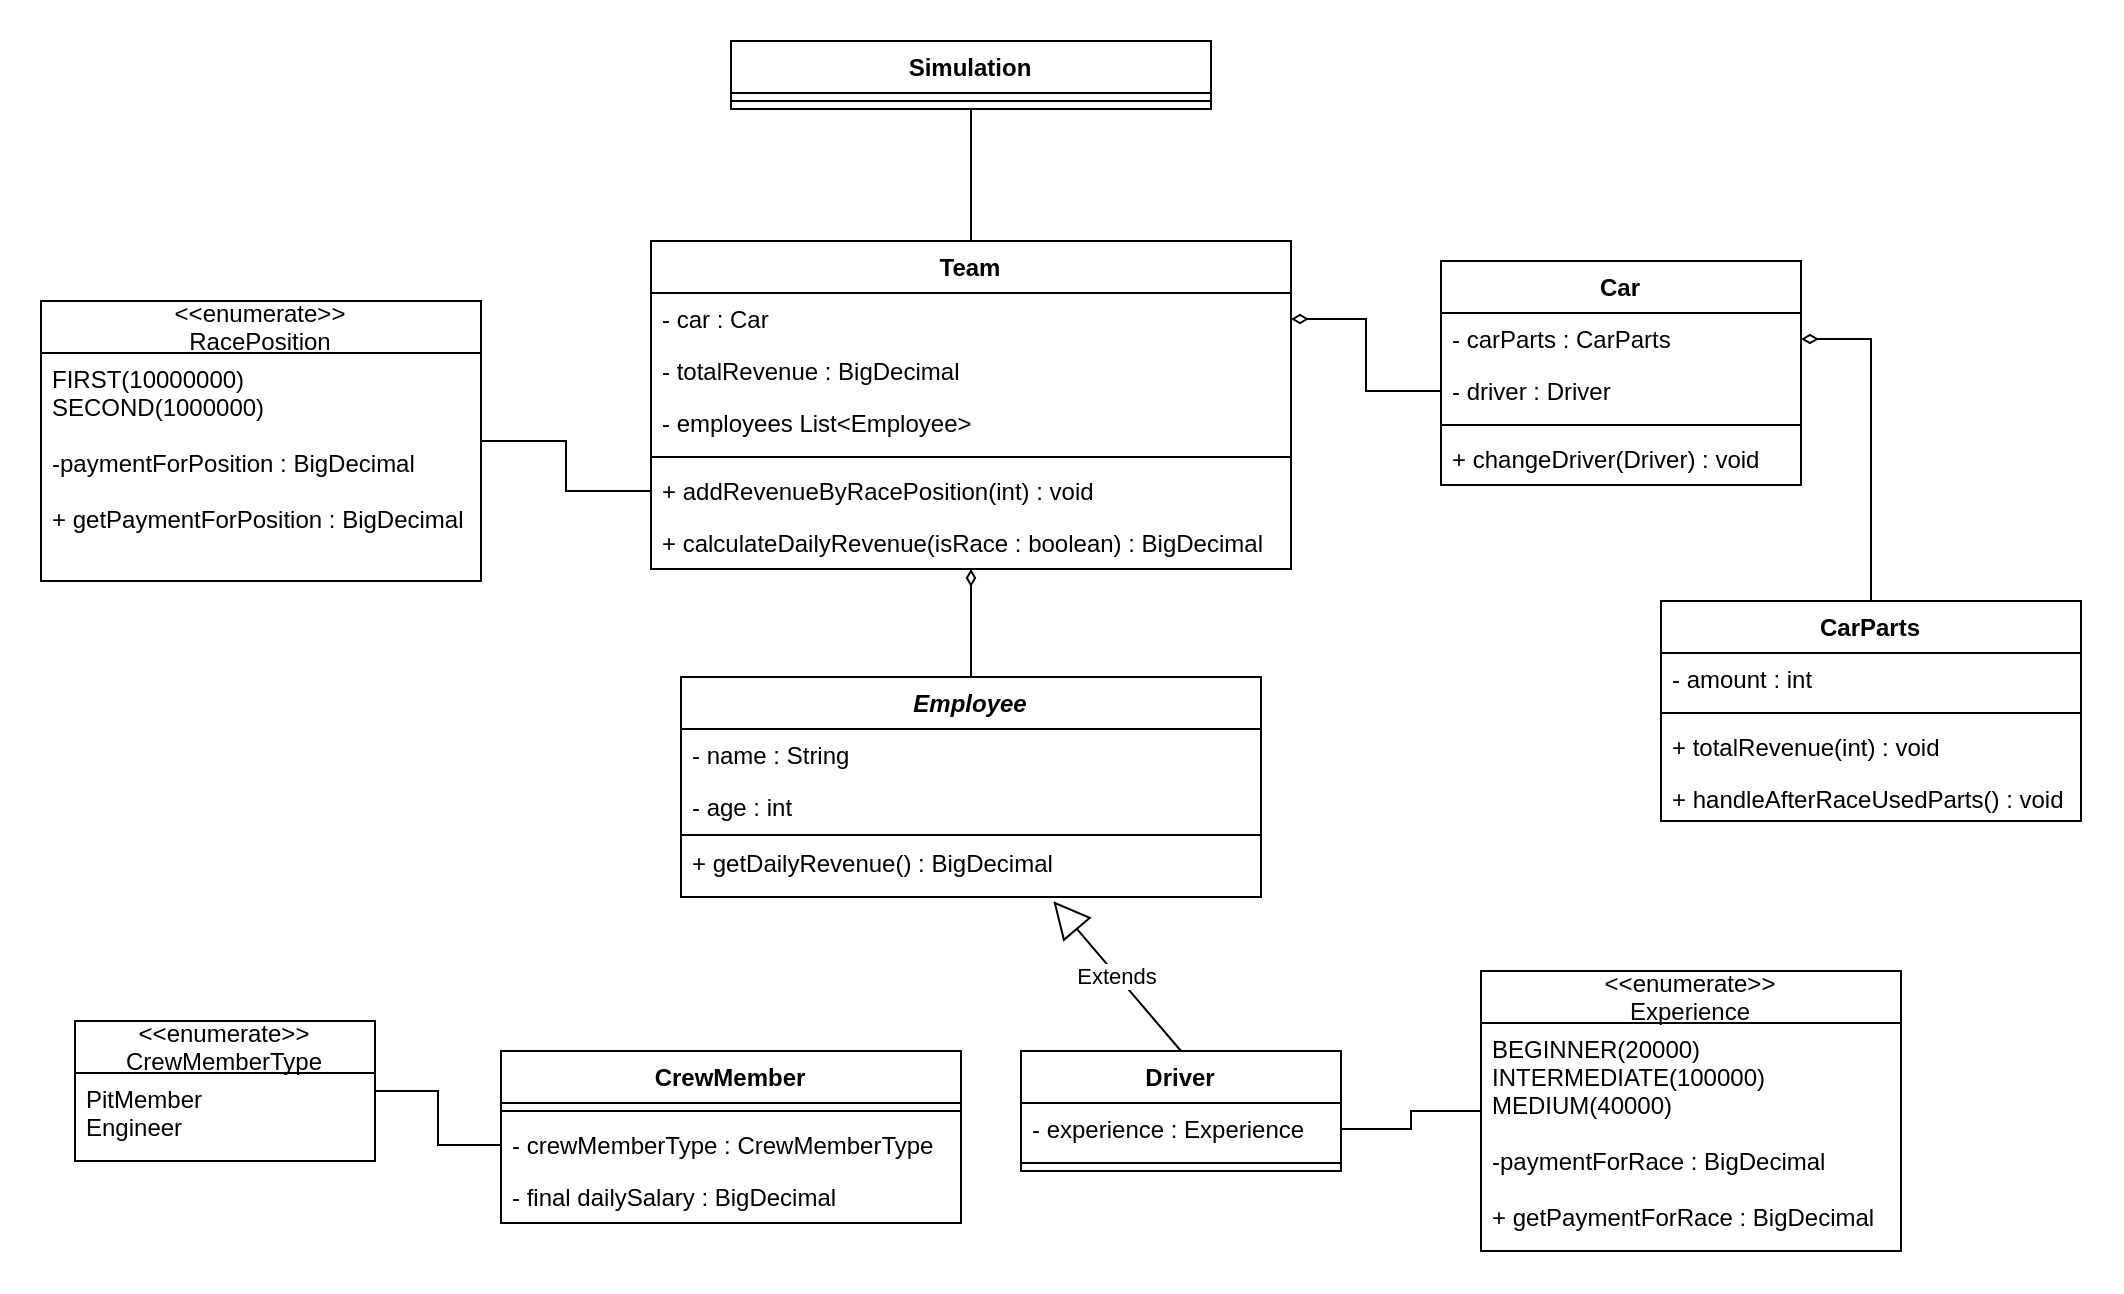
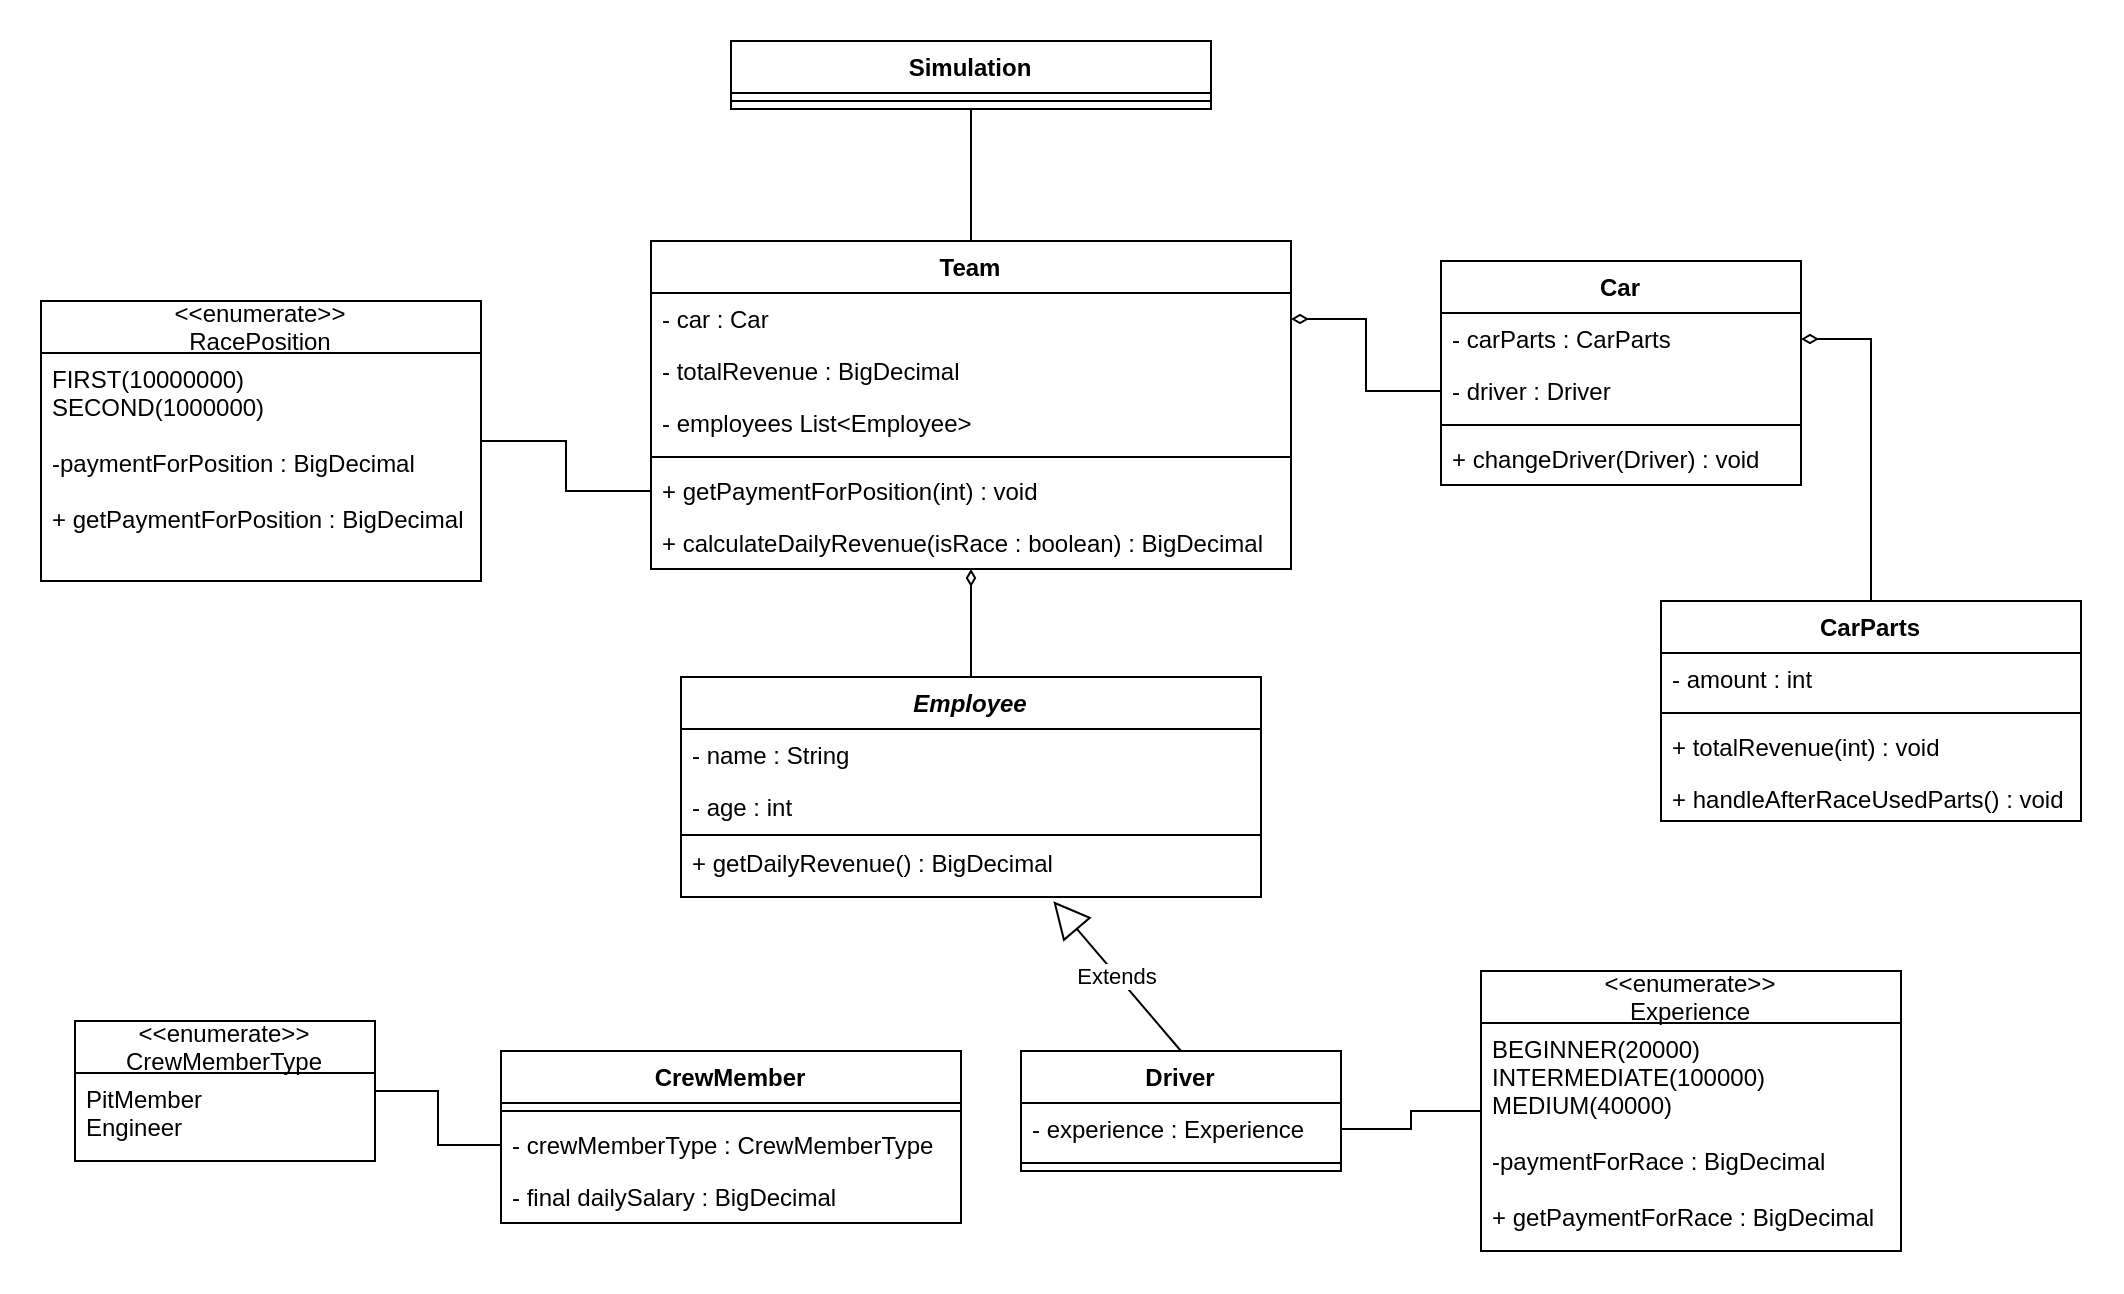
  <mxCell id="0" />
  <mxCell id="1" parent="0" />
  <mxCell id="2" style="edgeStyle=orthogonalEdgeStyle;rounded=0;orthogonalLoop=1;jettySize=auto;html=1;endArrow=none;endFill=0;entryX=0.5;entryY=1.154;entryDx=0;entryDy=0;entryPerimeter=0;" parent="1" source="3" edge="1"><mxGeometry relative="1" as="geometry"><mxPoint x="485" y="54.004" as="targetPoint" /><Array as="points"><mxPoint x="485" y="60" /><mxPoint x="485" y="60" /></Array></mxGeometry></mxCell>
  <mxCell id="3" value="Team" style="swimlane;fontStyle=1;align=center;verticalAlign=top;childLayout=stackLayout;horizontal=1;startSize=26;horizontalStack=0;resizeParent=1;resizeParentMax=0;resizeLast=0;collapsible=1;marginBottom=0;" parent="1" vertex="1"><mxGeometry x="325" y="120" width="320" height="164" as="geometry" /></mxCell>
  <mxCell id="4" value="- car : Car" style="text;strokeColor=none;fillColor=none;align=left;verticalAlign=top;spacingLeft=4;spacingRight=4;overflow=hidden;rotatable=0;points=[[0,0.5],[1,0.5]];portConstraint=eastwest;" parent="3" vertex="1"><mxGeometry y="26" width="320" height="26" as="geometry" /></mxCell>
  <mxCell id="5" value="- totalRevenue : BigDecimal" style="text;strokeColor=none;fillColor=none;align=left;verticalAlign=top;spacingLeft=4;spacingRight=4;overflow=hidden;rotatable=0;points=[[0,0.5],[1,0.5]];portConstraint=eastwest;" parent="3" vertex="1"><mxGeometry y="52" width="320" height="26" as="geometry" /></mxCell>
  <mxCell id="6" value="- employees List&lt;Employee&gt;" style="text;strokeColor=none;fillColor=none;align=left;verticalAlign=top;spacingLeft=4;spacingRight=4;overflow=hidden;rotatable=0;points=[[0,0.5],[1,0.5]];portConstraint=eastwest;" parent="3" vertex="1"><mxGeometry y="78" width="320" height="26" as="geometry" /></mxCell>
  <mxCell id="7" value="" style="line;strokeWidth=1;fillColor=none;align=left;verticalAlign=middle;spacingTop=-1;spacingLeft=3;spacingRight=3;rotatable=0;labelPosition=right;points=[];portConstraint=eastwest;" parent="3" vertex="1"><mxGeometry y="104" width="320" height="8" as="geometry" /></mxCell>
- <mxCell id="8" value="+ addRevenueByRacePosition(int) : void" style="text;strokeColor=none;fillColor=none;align=left;verticalAlign=top;spacingLeft=4;spacingRight=4;overflow=hidden;rotatable=0;points=[[0,0.5],[1,0.5]];portConstraint=eastwest;" parent="3" vertex="1"><mxGeometry y="112" width="320" height="26" as="geometry" /></mxCell>
+ <mxCell id="8" value="+ getPaymentForPosition(int) : void" style="text;strokeColor=none;fillColor=none;align=left;verticalAlign=top;spacingLeft=4;spacingRight=4;overflow=hidden;rotatable=0;points=[[0,0.5],[1,0.5]];portConstraint=eastwest;" parent="3" vertex="1"><mxGeometry y="112" width="320" height="26" as="geometry" /></mxCell>
  <mxCell id="9" value="+ calculateDailyRevenue(isRace : boolean) : BigDecimal" style="text;strokeColor=none;fillColor=none;align=left;verticalAlign=top;spacingLeft=4;spacingRight=4;overflow=hidden;rotatable=0;points=[[0,0.5],[1,0.5]];portConstraint=eastwest;" parent="3" vertex="1"><mxGeometry y="138" width="320" height="26" as="geometry" /></mxCell>
  <mxCell id="10" value="Car" style="swimlane;fontStyle=1;align=center;verticalAlign=top;childLayout=stackLayout;horizontal=1;startSize=26;horizontalStack=0;resizeParent=1;resizeParentMax=0;resizeLast=0;collapsible=1;marginBottom=0;" parent="1" vertex="1"><mxGeometry x="720" y="130" width="180" height="112" as="geometry" /></mxCell>
  <mxCell id="11" value="- carParts : CarParts" style="text;strokeColor=none;fillColor=none;align=left;verticalAlign=top;spacingLeft=4;spacingRight=4;overflow=hidden;rotatable=0;points=[[0,0.5],[1,0.5]];portConstraint=eastwest;" parent="10" vertex="1"><mxGeometry y="26" width="180" height="26" as="geometry" /></mxCell>
  <mxCell id="12" value="- driver : Driver" style="text;strokeColor=none;fillColor=none;align=left;verticalAlign=top;spacingLeft=4;spacingRight=4;overflow=hidden;rotatable=0;points=[[0,0.5],[1,0.5]];portConstraint=eastwest;" parent="10" vertex="1"><mxGeometry y="52" width="180" height="26" as="geometry" /></mxCell>
  <mxCell id="13" value="" style="line;strokeWidth=1;fillColor=none;align=left;verticalAlign=middle;spacingTop=-1;spacingLeft=3;spacingRight=3;rotatable=0;labelPosition=right;points=[];portConstraint=eastwest;" parent="10" vertex="1"><mxGeometry y="78" width="180" height="8" as="geometry" /></mxCell>
  <mxCell id="14" value="+ changeDriver(Driver) : void" style="text;strokeColor=none;fillColor=none;align=left;verticalAlign=top;spacingLeft=4;spacingRight=4;overflow=hidden;rotatable=0;points=[[0,0.5],[1,0.5]];portConstraint=eastwest;" parent="10" vertex="1"><mxGeometry y="86" width="180" height="26" as="geometry" /></mxCell>
  <mxCell id="15" style="edgeStyle=orthogonalEdgeStyle;rounded=0;orthogonalLoop=1;jettySize=auto;html=1;entryX=0.5;entryY=1;entryDx=0;entryDy=0;endArrow=diamondThin;endFill=0;" parent="1" source="16" target="3" edge="1"><mxGeometry relative="1" as="geometry" /></mxCell>
  <mxCell id="16" value="Employee" style="swimlane;fontStyle=3;align=center;verticalAlign=top;childLayout=stackLayout;horizontal=1;startSize=26;horizontalStack=0;resizeParent=1;resizeParentMax=0;resizeLast=0;collapsible=1;marginBottom=0;" parent="1" vertex="1"><mxGeometry x="340" y="338" width="290" height="110" as="geometry" /></mxCell>
  <mxCell id="17" value="- name : String    " style="text;strokeColor=none;fillColor=none;align=left;verticalAlign=top;spacingLeft=4;spacingRight=4;overflow=hidden;rotatable=0;points=[[0,0.5],[1,0.5]];portConstraint=eastwest;" parent="16" vertex="1"><mxGeometry y="26" width="290" height="26" as="geometry" /></mxCell>
  <mxCell id="18" value="- age : int" style="text;strokeColor=none;fillColor=none;align=left;verticalAlign=top;spacingLeft=4;spacingRight=4;overflow=hidden;rotatable=0;points=[[0,0.5],[1,0.5]];portConstraint=eastwest;" parent="16" vertex="1"><mxGeometry y="52" width="290" height="26" as="geometry" /></mxCell>
  <mxCell id="19" value="" style="line;strokeWidth=1;fillColor=none;align=left;verticalAlign=middle;spacingTop=-1;spacingLeft=3;spacingRight=3;rotatable=0;labelPosition=right;points=[];portConstraint=eastwest;" parent="16" vertex="1"><mxGeometry y="78" width="290" height="2" as="geometry" /></mxCell>
  <mxCell id="20" value="+ getDailyRevenue() : BigDecimal" style="text;strokeColor=none;fillColor=none;align=left;verticalAlign=top;spacingLeft=4;spacingRight=4;overflow=hidden;rotatable=0;points=[[0,0.5],[1,0.5]];portConstraint=eastwest;" parent="16" vertex="1"><mxGeometry y="80" width="290" height="30" as="geometry" /></mxCell>
  <mxCell id="21" value="CrewMember" style="swimlane;fontStyle=1;align=center;verticalAlign=top;childLayout=stackLayout;horizontal=1;startSize=26;horizontalStack=0;resizeParent=1;resizeParentMax=0;resizeLast=0;collapsible=1;marginBottom=0;" parent="1" vertex="1"><mxGeometry x="250" y="525" width="230" height="86" as="geometry" /></mxCell>
  <mxCell id="22" value="" style="line;strokeWidth=1;fillColor=none;align=left;verticalAlign=middle;spacingTop=-1;spacingLeft=3;spacingRight=3;rotatable=0;labelPosition=right;points=[];portConstraint=eastwest;" parent="21" vertex="1"><mxGeometry y="26" width="230" height="8" as="geometry" /></mxCell>
  <mxCell id="23" value="- crewMemberType : CrewMemberType" style="text;strokeColor=none;fillColor=none;align=left;verticalAlign=top;spacingLeft=4;spacingRight=4;overflow=hidden;rotatable=0;points=[[0,0.5],[1,0.5]];portConstraint=eastwest;" parent="21" vertex="1"><mxGeometry y="34" width="230" height="26" as="geometry" /></mxCell>
  <mxCell id="24" value="- final dailySalary : BigDecimal" style="text;strokeColor=none;fillColor=none;align=left;verticalAlign=top;spacingLeft=4;spacingRight=4;overflow=hidden;rotatable=0;points=[[0,0.5],[1,0.5]];portConstraint=eastwest;" parent="21" vertex="1"><mxGeometry y="60" width="230" height="26" as="geometry" /></mxCell>
  <mxCell id="25" value="Driver" style="swimlane;fontStyle=1;align=center;verticalAlign=top;childLayout=stackLayout;horizontal=1;startSize=26;horizontalStack=0;resizeParent=1;resizeParentMax=0;resizeLast=0;collapsible=1;marginBottom=0;" parent="1" vertex="1"><mxGeometry x="510" y="525" width="160" height="60" as="geometry" /></mxCell>
  <mxCell id="26" value="- experience : Experience" style="text;strokeColor=none;fillColor=none;align=left;verticalAlign=top;spacingLeft=4;spacingRight=4;overflow=hidden;rotatable=0;points=[[0,0.5],[1,0.5]];portConstraint=eastwest;" parent="25" vertex="1"><mxGeometry y="26" width="160" height="26" as="geometry" /></mxCell>
  <mxCell id="27" value="" style="line;strokeWidth=1;fillColor=none;align=left;verticalAlign=middle;spacingTop=-1;spacingLeft=3;spacingRight=3;rotatable=0;labelPosition=right;points=[];portConstraint=eastwest;" parent="25" vertex="1"><mxGeometry y="52" width="160" height="8" as="geometry" /></mxCell>
  <mxCell id="28" style="edgeStyle=orthogonalEdgeStyle;rounded=0;orthogonalLoop=1;jettySize=auto;html=1;endArrow=none;endFill=0;" parent="1" source="29" target="26" edge="1"><mxGeometry relative="1" as="geometry" /></mxCell>
  <mxCell id="29" value="&lt;&lt;enumerate&gt;&gt;&#10;Experience" style="swimlane;fontStyle=0;childLayout=stackLayout;horizontal=1;startSize=26;fillColor=none;horizontalStack=0;resizeParent=1;resizeParentMax=0;resizeLast=0;collapsible=1;marginBottom=0;" parent="1" vertex="1"><mxGeometry x="740" y="485" width="210" height="140" as="geometry" /></mxCell>
  <mxCell id="30" value="BEGINNER(20000)&#10;INTERMEDIATE(100000)&#10;MEDIUM(40000)&#10;&#10;-paymentForRace : BigDecimal&#10;&#10;+ getPaymentForRace : BigDecimal" style="text;strokeColor=none;fillColor=none;align=left;verticalAlign=top;spacingLeft=4;spacingRight=4;overflow=hidden;rotatable=0;points=[[0,0.5],[1,0.5]];portConstraint=eastwest;" parent="29" vertex="1"><mxGeometry y="26" width="210" height="114" as="geometry" /></mxCell>
  <mxCell id="31" value="Simulation" style="swimlane;fontStyle=1;align=center;verticalAlign=top;childLayout=stackLayout;horizontal=1;startSize=26;horizontalStack=0;resizeParent=1;resizeParentMax=0;resizeLast=0;collapsible=1;marginBottom=0;" parent="1" vertex="1"><mxGeometry x="365" y="20" width="240" height="34" as="geometry" /></mxCell>
  <mxCell id="32" value="" style="line;strokeWidth=1;fillColor=none;align=left;verticalAlign=middle;spacingTop=-1;spacingLeft=3;spacingRight=3;rotatable=0;labelPosition=right;points=[];portConstraint=eastwest;" parent="31" vertex="1"><mxGeometry y="26" width="240" height="8" as="geometry" /></mxCell>
  <mxCell id="33" style="edgeStyle=orthogonalEdgeStyle;rounded=0;orthogonalLoop=1;jettySize=auto;html=1;endArrow=diamondThin;endFill=0;" parent="1" source="12" target="4" edge="1"><mxGeometry relative="1" as="geometry" /></mxCell>
  <mxCell id="34" value="Extends" style="endArrow=block;endSize=16;endFill=0;html=1;rounded=0;exitX=0.5;exitY=0;exitDx=0;exitDy=0;entryX=0.642;entryY=1.071;entryDx=0;entryDy=0;entryPerimeter=0;" parent="1" source="25" target="20" edge="1"><mxGeometry width="160" relative="1" as="geometry"><mxPoint x="420" y="535" as="sourcePoint" /><mxPoint x="533.52" y="482.168" as="targetPoint" /></mxGeometry></mxCell>
  <mxCell id="35" style="edgeStyle=orthogonalEdgeStyle;rounded=0;orthogonalLoop=1;jettySize=auto;html=1;endArrow=none;endFill=0;entryX=0;entryY=0.5;entryDx=0;entryDy=0;" parent="1" source="36" target="23" edge="1"><mxGeometry relative="1" as="geometry"><mxPoint x="310" y="570" as="targetPoint" /></mxGeometry></mxCell>
  <mxCell id="36" value="&lt;&lt;enumerate&gt;&gt;&#10;CrewMemberType" style="swimlane;fontStyle=0;childLayout=stackLayout;horizontal=1;startSize=26;fillColor=none;horizontalStack=0;resizeParent=1;resizeParentMax=0;resizeLast=0;collapsible=1;marginBottom=0;" parent="1" vertex="1"><mxGeometry x="37" y="510" width="150" height="70" as="geometry" /></mxCell>
  <mxCell id="37" value="PitMember&#10;Engineer" style="text;strokeColor=none;fillColor=none;align=left;verticalAlign=top;spacingLeft=4;spacingRight=4;overflow=hidden;rotatable=0;points=[[0,0.5],[1,0.5]];portConstraint=eastwest;" parent="36" vertex="1"><mxGeometry y="26" width="150" height="44" as="geometry" /></mxCell>
  <mxCell id="38" value="CarParts" style="swimlane;fontStyle=1;align=center;verticalAlign=top;childLayout=stackLayout;horizontal=1;startSize=26;horizontalStack=0;resizeParent=1;resizeParentMax=0;resizeLast=0;collapsible=1;marginBottom=0;" parent="1" vertex="1"><mxGeometry x="830" y="300" width="210" height="110" as="geometry" /></mxCell>
  <mxCell id="39" value="- amount : int" style="text;strokeColor=none;fillColor=none;align=left;verticalAlign=top;spacingLeft=4;spacingRight=4;overflow=hidden;rotatable=0;points=[[0,0.5],[1,0.5]];portConstraint=eastwest;" parent="38" vertex="1"><mxGeometry y="26" width="210" height="26" as="geometry" /></mxCell>
  <mxCell id="40" value="" style="line;strokeWidth=1;fillColor=none;align=left;verticalAlign=middle;spacingTop=-1;spacingLeft=3;spacingRight=3;rotatable=0;labelPosition=right;points=[];portConstraint=eastwest;" parent="38" vertex="1"><mxGeometry y="52" width="210" height="8" as="geometry" /></mxCell>
  <mxCell id="41" value="+ totalRevenue(int) : void" style="text;strokeColor=none;fillColor=none;align=left;verticalAlign=top;spacingLeft=4;spacingRight=4;overflow=hidden;rotatable=0;points=[[0,0.5],[1,0.5]];portConstraint=eastwest;" parent="38" vertex="1"><mxGeometry y="60" width="210" height="26" as="geometry" /></mxCell>
  <mxCell id="42" value="+ handleAfterRaceUsedParts() : void" style="text;strokeColor=none;fillColor=none;align=left;verticalAlign=top;spacingLeft=4;spacingRight=4;overflow=hidden;rotatable=0;points=[[0,0.5],[1,0.5]];portConstraint=eastwest;" parent="38" vertex="1"><mxGeometry y="86" width="210" height="24" as="geometry" /></mxCell>
  <mxCell id="43" style="edgeStyle=orthogonalEdgeStyle;rounded=0;orthogonalLoop=1;jettySize=auto;html=1;entryX=1;entryY=0.5;entryDx=0;entryDy=0;endArrow=diamondThin;endFill=0;exitX=0.5;exitY=0;exitDx=0;exitDy=0;" parent="1" source="38" target="11" edge="1"><mxGeometry relative="1" as="geometry" /></mxCell>
  <mxCell id="44" style="edgeStyle=orthogonalEdgeStyle;rounded=0;orthogonalLoop=1;jettySize=auto;html=1;entryX=0;entryY=0.5;entryDx=0;entryDy=0;endArrow=none;endFill=0;" parent="1" source="45" target="8" edge="1"><mxGeometry relative="1" as="geometry" /></mxCell>
  <mxCell id="45" value="&lt;&lt;enumerate&gt;&gt;&#10;RacePosition" style="swimlane;fontStyle=0;childLayout=stackLayout;horizontal=1;startSize=26;fillColor=none;horizontalStack=0;resizeParent=1;resizeParentMax=0;resizeLast=0;collapsible=1;marginBottom=0;" parent="1" vertex="1"><mxGeometry x="20" y="150" width="220" height="140" as="geometry" /></mxCell>
  <mxCell id="46" value="FIRST(10000000)&#10;SECOND(1000000)&#10;&#10;-paymentForPosition : BigDecimal&#10;&#10;+ getPaymentForPosition : BigDecimal" style="text;strokeColor=none;fillColor=none;align=left;verticalAlign=top;spacingLeft=4;spacingRight=4;overflow=hidden;rotatable=0;points=[[0,0.5],[1,0.5]];portConstraint=eastwest;" parent="45" vertex="1"><mxGeometry y="26" width="220" height="114" as="geometry" /></mxCell>
